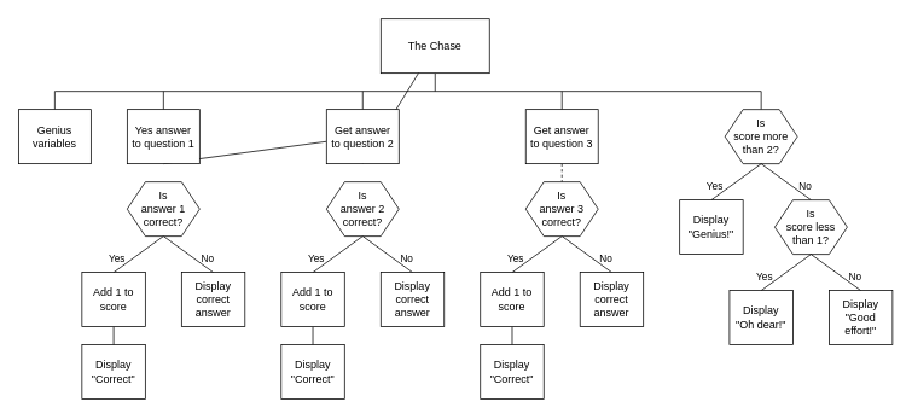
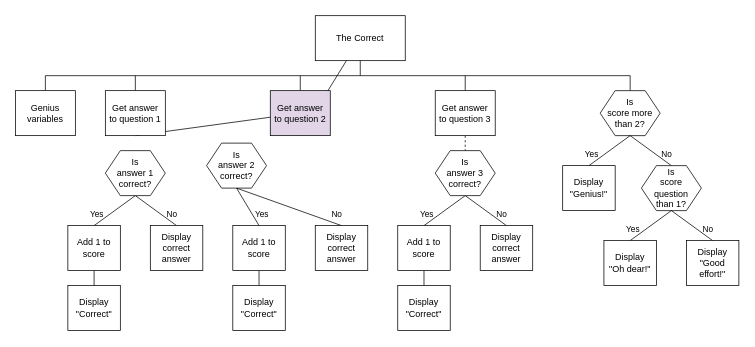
  <mxCell id="0" />
  <mxCell id="1" parent="0" />
  <mxCell id="2" style="edgeStyle=none;shape=connector;rounded=0;orthogonalLoop=1;jettySize=auto;html=1;exitX=0.5;exitY=1;exitDx=0;exitDy=0;labelBackgroundColor=default;strokeColor=default;fontFamily=Helvetica;fontSize=11;fontColor=default;endArrow=none;endFill=0;" parent="1" source="3" edge="1"><mxGeometry relative="1" as="geometry"><mxPoint x="480" y="100" as="targetPoint" /></mxGeometry></mxCell>
- <mxCell id="3" value="The Chase" style="rounded=0;whiteSpace=wrap;html=1;spacingLeft=4;spacingRight=4;" parent="1" vertex="1"><mxGeometry x="420" y="20" width="120" height="60" as="geometry" /></mxCell>
+ <mxCell id="3" value="The Correct" style="rounded=0;whiteSpace=wrap;html=1;spacingLeft=4;spacingRight=4;" parent="1" vertex="1"><mxGeometry x="420" y="20" width="120" height="60" as="geometry" /></mxCell>
  <mxCell id="4" style="rounded=0;orthogonalLoop=1;jettySize=auto;html=1;exitX=0.5;exitY=1;exitDx=0;exitDy=0;endArrow=none;endFill=0;" parent="1" source="6" target="16" edge="1"><mxGeometry relative="1" as="geometry" /></mxCell>
  <mxCell id="5" style="edgeStyle=none;shape=connector;rounded=0;orthogonalLoop=1;jettySize=auto;html=1;exitX=0.5;exitY=0;exitDx=0;exitDy=0;labelBackgroundColor=default;strokeColor=default;fontFamily=Helvetica;fontSize=11;fontColor=default;endArrow=none;endFill=0;" parent="1" source="6" edge="1"><mxGeometry relative="1" as="geometry"><mxPoint x="180" y="100" as="targetPoint" /></mxGeometry></mxCell>
- <mxCell id="6" value="Yes answer to question 1" style="rounded=0;whiteSpace=wrap;html=1;spacingLeft=4;spacingRight=4;" parent="1" vertex="1"><mxGeometry x="140" y="120" width="80" height="60" as="geometry" /></mxCell>
+ <mxCell id="6" value="Get answer to question 1" style="rounded=0;whiteSpace=wrap;html=1;spacingLeft=4;spacingRight=4;" parent="1" vertex="1"><mxGeometry x="140" y="120" width="80" height="60" as="geometry" /></mxCell>
  <mxCell id="7" style="shape=connector;rounded=0;orthogonalLoop=1;jettySize=auto;html=1;exitX=0.5;exitY=1;exitDx=0;exitDy=0;entryX=0.5;entryY=0;entryDx=0;entryDy=0;labelBackgroundColor=default;strokeColor=default;fontFamily=Helvetica;fontSize=11;fontColor=default;endArrow=none;endFill=0;" parent="1" source="9" target="11" edge="1"><mxGeometry relative="1" as="geometry" /></mxCell>
  <mxCell id="8" style="edgeStyle=none;shape=connector;rounded=0;orthogonalLoop=1;jettySize=auto;html=1;exitX=0.5;exitY=1;exitDx=0;exitDy=0;entryX=0.5;entryY=0;entryDx=0;entryDy=0;labelBackgroundColor=default;strokeColor=default;fontFamily=Helvetica;fontSize=11;fontColor=default;endArrow=none;endFill=0;" parent="1" source="9" target="13" edge="1"><mxGeometry relative="1" as="geometry" /></mxCell>
  <mxCell id="9" value="Is&lt;br&gt;answer 1&lt;br&gt;correct?" style="shape=hexagon;perimeter=hexagonPerimeter2;whiteSpace=wrap;html=1;fixedSize=1;spacingLeft=8;spacingRight=8;" parent="1" vertex="1"><mxGeometry x="140" y="200" width="80" height="60" as="geometry" /></mxCell>
  <mxCell id="10" style="edgeStyle=none;shape=connector;rounded=0;orthogonalLoop=1;jettySize=auto;html=1;exitX=0.5;exitY=1;exitDx=0;exitDy=0;entryX=0.5;entryY=0;entryDx=0;entryDy=0;labelBackgroundColor=default;strokeColor=default;fontFamily=Helvetica;fontSize=11;fontColor=default;endArrow=none;endFill=0;" parent="1" source="11" target="12" edge="1"><mxGeometry relative="1" as="geometry" /></mxCell>
  <mxCell id="11" value="Add 1 to score" style="rounded=0;whiteSpace=wrap;html=1;spacingLeft=4;spacingRight=4;" parent="1" vertex="1"><mxGeometry x="90" y="300" width="70" height="60" as="geometry" /></mxCell>
  <mxCell id="12" value="Display &quot;Correct&quot;" style="rounded=0;whiteSpace=wrap;html=1;spacingLeft=4;spacingRight=4;" parent="1" vertex="1"><mxGeometry x="90" y="380" width="70" height="60" as="geometry" /></mxCell>
  <mxCell id="13" value="Display correct answer" style="rounded=0;whiteSpace=wrap;html=1;spacingLeft=4;spacingRight=4;" parent="1" vertex="1"><mxGeometry x="200" y="300" width="70" height="60" as="geometry" /></mxCell>
  <mxCell id="14" style="rounded=0;orthogonalLoop=1;jettySize=auto;html=1;exitX=0.5;exitY=1;exitDx=0;exitDy=0;endArrow=none;endFill=0;" parent="1" source="16" target="3" edge="1"><mxGeometry relative="1" as="geometry" /></mxCell>
  <mxCell id="15" style="edgeStyle=none;shape=connector;rounded=0;orthogonalLoop=1;jettySize=auto;html=1;exitX=0.5;exitY=0;exitDx=0;exitDy=0;labelBackgroundColor=default;strokeColor=default;fontFamily=Helvetica;fontSize=11;fontColor=default;endArrow=none;endFill=0;" parent="1" source="16" edge="1"><mxGeometry relative="1" as="geometry"><mxPoint x="400" y="100" as="targetPoint" /></mxGeometry></mxCell>
- <mxCell id="16" value="Get answer to question 2" style="rounded=0;whiteSpace=wrap;html=1;spacingLeft=4;spacingRight=4;" parent="1" vertex="1"><mxGeometry x="360" y="120" width="80" height="60" as="geometry" /></mxCell>
+ <mxCell id="16" value="Get answer to question 2" style="rounded=0;whiteSpace=wrap;html=1;spacingLeft=4;spacingRight=4;fillColor=#e1d5e7;" parent="1" vertex="1"><mxGeometry x="360" y="120" width="80" height="60" as="geometry" /></mxCell>
  <mxCell id="17" style="shape=connector;rounded=0;orthogonalLoop=1;jettySize=auto;html=1;exitX=0.5;exitY=1;exitDx=0;exitDy=0;entryX=0.5;entryY=0;entryDx=0;entryDy=0;labelBackgroundColor=default;strokeColor=default;fontFamily=Helvetica;fontSize=11;fontColor=default;endArrow=none;endFill=0;" parent="1" source="19" target="21" edge="1"><mxGeometry relative="1" as="geometry" /></mxCell>
  <mxCell id="18" style="edgeStyle=none;shape=connector;rounded=0;orthogonalLoop=1;jettySize=auto;html=1;exitX=0.5;exitY=1;exitDx=0;exitDy=0;entryX=0.5;entryY=0;entryDx=0;entryDy=0;labelBackgroundColor=default;strokeColor=default;fontFamily=Helvetica;fontSize=11;fontColor=default;endArrow=none;endFill=0;" parent="1" source="19" target="23" edge="1"><mxGeometry relative="1" as="geometry" /></mxCell>
- <mxCell id="19" value="Is&lt;br&gt;answer 2&lt;br&gt;correct?" style="shape=hexagon;perimeter=hexagonPerimeter2;whiteSpace=wrap;html=1;fixedSize=1;spacingLeft=8;spacingRight=8;" parent="1" vertex="1"><mxGeometry x="360" y="200" width="80" height="60" as="geometry" /></mxCell>
+ <mxCell id="19" value="Is&lt;br&gt;answer 2&lt;br&gt;correct?" style="shape=hexagon;perimeter=hexagonPerimeter2;whiteSpace=wrap;html=1;fixedSize=1;spacingLeft=8;spacingRight=8;" parent="1" vertex="1"><mxGeometry x="275" y="190" width="80" height="60" as="geometry" /></mxCell>
  <mxCell id="20" style="edgeStyle=none;shape=connector;rounded=0;orthogonalLoop=1;jettySize=auto;html=1;exitX=0.5;exitY=1;exitDx=0;exitDy=0;entryX=0.5;entryY=0;entryDx=0;entryDy=0;labelBackgroundColor=default;strokeColor=default;fontFamily=Helvetica;fontSize=11;fontColor=default;endArrow=none;endFill=0;" parent="1" source="21" target="22" edge="1"><mxGeometry relative="1" as="geometry" /></mxCell>
  <mxCell id="21" value="Add 1 to score" style="rounded=0;whiteSpace=wrap;html=1;spacingLeft=4;spacingRight=4;" parent="1" vertex="1"><mxGeometry x="310" y="300" width="70" height="60" as="geometry" /></mxCell>
  <mxCell id="22" value="Display &quot;Correct&quot;" style="rounded=0;whiteSpace=wrap;html=1;spacingLeft=4;spacingRight=4;" parent="1" vertex="1"><mxGeometry x="310" y="380" width="70" height="60" as="geometry" /></mxCell>
  <mxCell id="23" value="Display correct answer" style="rounded=0;whiteSpace=wrap;html=1;spacingLeft=4;spacingRight=4;" parent="1" vertex="1"><mxGeometry x="420" y="300" width="70" height="60" as="geometry" /></mxCell>
  <mxCell id="24" value="Yes" style="text;html=1;strokeColor=none;fillColor=none;align=right;verticalAlign=middle;whiteSpace=wrap;rounded=0;fontSize=11;fontFamily=Helvetica;fontColor=default;" parent="1" vertex="1"><mxGeometry x="110" y="270" width="30" height="30" as="geometry" /></mxCell>
  <mxCell id="25" value="No" style="text;html=1;strokeColor=none;fillColor=none;align=left;verticalAlign=middle;whiteSpace=wrap;rounded=0;fontSize=11;fontFamily=Helvetica;fontColor=default;" parent="1" vertex="1"><mxGeometry x="220" y="270" width="30" height="30" as="geometry" /></mxCell>
  <mxCell id="26" value="Yes" style="text;html=1;strokeColor=none;fillColor=none;align=right;verticalAlign=middle;whiteSpace=wrap;rounded=0;fontSize=11;fontFamily=Helvetica;fontColor=default;" parent="1" vertex="1"><mxGeometry x="330" y="270" width="30" height="30" as="geometry" /></mxCell>
  <mxCell id="27" value="No" style="text;html=1;strokeColor=none;fillColor=none;align=left;verticalAlign=middle;whiteSpace=wrap;rounded=0;fontSize=11;fontFamily=Helvetica;fontColor=default;" parent="1" vertex="1"><mxGeometry x="440" y="270" width="30" height="30" as="geometry" /></mxCell>
  <mxCell id="28" style="rounded=0;orthogonalLoop=1;jettySize=auto;html=1;exitX=0.5;exitY=1;exitDx=0;exitDy=0;entryX=0.5;entryY=0;entryDx=0;entryDy=0;endArrow=none;endFill=0;dashed=1;" parent="1" source="30" target="33" edge="1"><mxGeometry relative="1" as="geometry" /></mxCell>
  <mxCell id="29" style="edgeStyle=none;shape=connector;rounded=0;orthogonalLoop=1;jettySize=auto;html=1;exitX=0.5;exitY=0;exitDx=0;exitDy=0;labelBackgroundColor=default;strokeColor=default;fontFamily=Helvetica;fontSize=11;fontColor=default;endArrow=none;endFill=0;" parent="1" source="30" edge="1"><mxGeometry relative="1" as="geometry"><mxPoint x="620" y="100" as="targetPoint" /></mxGeometry></mxCell>
  <mxCell id="30" value="Get answer to question 3" style="rounded=0;whiteSpace=wrap;html=1;spacingLeft=4;spacingRight=4;" parent="1" vertex="1"><mxGeometry x="580" y="120" width="80" height="60" as="geometry" /></mxCell>
  <mxCell id="31" style="shape=connector;rounded=0;orthogonalLoop=1;jettySize=auto;html=1;exitX=0.5;exitY=1;exitDx=0;exitDy=0;entryX=0.5;entryY=0;entryDx=0;entryDy=0;labelBackgroundColor=default;strokeColor=default;fontFamily=Helvetica;fontSize=11;fontColor=default;endArrow=none;endFill=0;" parent="1" source="33" target="35" edge="1"><mxGeometry relative="1" as="geometry" /></mxCell>
  <mxCell id="32" style="edgeStyle=none;shape=connector;rounded=0;orthogonalLoop=1;jettySize=auto;html=1;exitX=0.5;exitY=1;exitDx=0;exitDy=0;entryX=0.5;entryY=0;entryDx=0;entryDy=0;labelBackgroundColor=default;strokeColor=default;fontFamily=Helvetica;fontSize=11;fontColor=default;endArrow=none;endFill=0;" parent="1" source="33" target="37" edge="1"><mxGeometry relative="1" as="geometry" /></mxCell>
  <mxCell id="33" value="Is&lt;br&gt;answer 3&lt;br&gt;correct?" style="shape=hexagon;perimeter=hexagonPerimeter2;whiteSpace=wrap;html=1;fixedSize=1;spacingLeft=8;spacingRight=8;" parent="1" vertex="1"><mxGeometry x="580" y="200" width="80" height="60" as="geometry" /></mxCell>
  <mxCell id="34" style="edgeStyle=none;shape=connector;rounded=0;orthogonalLoop=1;jettySize=auto;html=1;exitX=0.5;exitY=1;exitDx=0;exitDy=0;entryX=0.5;entryY=0;entryDx=0;entryDy=0;labelBackgroundColor=default;strokeColor=default;fontFamily=Helvetica;fontSize=11;fontColor=default;endArrow=none;endFill=0;" parent="1" source="35" target="36" edge="1"><mxGeometry relative="1" as="geometry" /></mxCell>
  <mxCell id="35" value="Add 1 to score" style="rounded=0;whiteSpace=wrap;html=1;spacingLeft=4;spacingRight=4;" parent="1" vertex="1"><mxGeometry x="530" y="300" width="70" height="60" as="geometry" /></mxCell>
  <mxCell id="36" value="Display &quot;Correct&quot;" style="rounded=0;whiteSpace=wrap;html=1;spacingLeft=4;spacingRight=4;" parent="1" vertex="1"><mxGeometry x="530" y="380" width="70" height="60" as="geometry" /></mxCell>
  <mxCell id="37" value="Display correct answer" style="rounded=0;whiteSpace=wrap;html=1;spacingLeft=4;spacingRight=4;" parent="1" vertex="1"><mxGeometry x="640" y="300" width="70" height="60" as="geometry" /></mxCell>
  <mxCell id="38" value="Yes" style="text;html=1;strokeColor=none;fillColor=none;align=right;verticalAlign=middle;whiteSpace=wrap;rounded=0;fontSize=11;fontFamily=Helvetica;fontColor=default;" parent="1" vertex="1"><mxGeometry x="550" y="270" width="30" height="30" as="geometry" /></mxCell>
  <mxCell id="39" value="No" style="text;html=1;strokeColor=none;fillColor=none;align=left;verticalAlign=middle;whiteSpace=wrap;rounded=0;fontSize=11;fontFamily=Helvetica;fontColor=default;" parent="1" vertex="1"><mxGeometry x="660" y="270" width="30" height="30" as="geometry" /></mxCell>
  <mxCell id="40" style="edgeStyle=none;shape=connector;rounded=0;orthogonalLoop=1;jettySize=auto;html=1;exitX=0.5;exitY=0;exitDx=0;exitDy=0;labelBackgroundColor=default;strokeColor=default;fontFamily=Helvetica;fontSize=11;fontColor=default;endArrow=none;endFill=0;" parent="1" source="41" edge="1"><mxGeometry relative="1" as="geometry"><mxPoint x="840" y="100" as="targetPoint" /></mxGeometry></mxCell>
  <mxCell id="41" value="Is&lt;br&gt;score more than 2?" style="shape=hexagon;perimeter=hexagonPerimeter2;whiteSpace=wrap;html=1;fixedSize=1;spacingLeft=6;spacingRight=6;" parent="1" vertex="1"><mxGeometry x="800" y="120" width="80" height="60" as="geometry" /></mxCell>
  <mxCell id="42" style="shape=connector;rounded=0;orthogonalLoop=1;jettySize=auto;html=1;entryX=0.5;entryY=0;entryDx=0;entryDy=0;labelBackgroundColor=default;strokeColor=default;fontFamily=Helvetica;fontSize=11;fontColor=default;endArrow=none;endFill=0;exitX=0.5;exitY=1;exitDx=0;exitDy=0;" parent="1" source="41" target="44" edge="1"><mxGeometry relative="1" as="geometry"><mxPoint x="840" y="180" as="sourcePoint" /></mxGeometry></mxCell>
  <mxCell id="43" style="edgeStyle=none;shape=connector;rounded=0;orthogonalLoop=1;jettySize=auto;html=1;labelBackgroundColor=default;strokeColor=default;fontFamily=Helvetica;fontSize=11;fontColor=default;endArrow=none;endFill=0;exitX=0.5;exitY=1;exitDx=0;exitDy=0;entryX=0.5;entryY=0;entryDx=0;entryDy=0;" parent="1" source="41" target="47" edge="1"><mxGeometry relative="1" as="geometry"><mxPoint x="840" y="200" as="sourcePoint" /><mxPoint x="860" y="230" as="targetPoint" /></mxGeometry></mxCell>
  <mxCell id="44" value="Display &quot;Genius!&quot;" style="rounded=0;whiteSpace=wrap;html=1;spacingLeft=4;spacingRight=4;" parent="1" vertex="1"><mxGeometry x="750" y="220" width="70" height="60" as="geometry" /></mxCell>
  <mxCell id="45" value="Yes" style="text;html=1;strokeColor=none;fillColor=none;align=right;verticalAlign=middle;whiteSpace=wrap;rounded=0;fontSize=11;fontFamily=Helvetica;fontColor=default;" parent="1" vertex="1"><mxGeometry x="770" y="190" width="30" height="30" as="geometry" /></mxCell>
  <mxCell id="46" value="No" style="text;html=1;strokeColor=none;fillColor=none;align=left;verticalAlign=middle;whiteSpace=wrap;rounded=0;fontSize=11;fontFamily=Helvetica;fontColor=default;" parent="1" vertex="1"><mxGeometry x="880" y="190" width="30" height="30" as="geometry" /></mxCell>
- <mxCell id="47" value="Is&lt;br&gt;score less than 1?" style="shape=hexagon;perimeter=hexagonPerimeter2;whiteSpace=wrap;html=1;fixedSize=1;spacingLeft=6;spacingRight=6;" parent="1" vertex="1"><mxGeometry x="855" y="220" width="80" height="60" as="geometry" /></mxCell>
+ <mxCell id="47" value="Is&lt;br&gt;score question than 1?" style="shape=hexagon;perimeter=hexagonPerimeter2;whiteSpace=wrap;html=1;fixedSize=1;spacingLeft=6;spacingRight=6;" parent="1" vertex="1"><mxGeometry x="855" y="220" width="80" height="60" as="geometry" /></mxCell>
  <mxCell id="48" style="shape=connector;rounded=0;orthogonalLoop=1;jettySize=auto;html=1;entryX=0.5;entryY=0;entryDx=0;entryDy=0;labelBackgroundColor=default;strokeColor=default;fontFamily=Helvetica;fontSize=11;fontColor=default;endArrow=none;endFill=0;exitX=0.5;exitY=1;exitDx=0;exitDy=0;" parent="1" source="47" target="50" edge="1"><mxGeometry relative="1" as="geometry"><mxPoint x="895" y="280" as="sourcePoint" /></mxGeometry></mxCell>
  <mxCell id="49" style="edgeStyle=none;shape=connector;rounded=0;orthogonalLoop=1;jettySize=auto;html=1;entryX=0.5;entryY=0;entryDx=0;entryDy=0;labelBackgroundColor=default;strokeColor=default;fontFamily=Helvetica;fontSize=11;fontColor=default;endArrow=none;endFill=0;exitX=0.5;exitY=1;exitDx=0;exitDy=0;" parent="1" source="47" target="51" edge="1"><mxGeometry relative="1" as="geometry"><mxPoint x="960" y="280" as="sourcePoint" /></mxGeometry></mxCell>
  <mxCell id="50" value="Display &quot;Oh dear!&quot;" style="rounded=0;whiteSpace=wrap;html=1;spacingLeft=4;spacingRight=4;" parent="1" vertex="1"><mxGeometry x="805" y="320" width="70" height="60" as="geometry" /></mxCell>
  <mxCell id="51" value="Display &quot;Good effort!&quot;" style="rounded=0;whiteSpace=wrap;html=1;spacingLeft=4;spacingRight=4;" parent="1" vertex="1"><mxGeometry x="915" y="320" width="70" height="60" as="geometry" /></mxCell>
  <mxCell id="52" value="Yes" style="text;html=1;strokeColor=none;fillColor=none;align=right;verticalAlign=middle;whiteSpace=wrap;rounded=0;fontSize=11;fontFamily=Helvetica;fontColor=default;" parent="1" vertex="1"><mxGeometry x="825" y="290" width="30" height="30" as="geometry" /></mxCell>
  <mxCell id="53" value="No" style="text;html=1;strokeColor=none;fillColor=none;align=left;verticalAlign=middle;whiteSpace=wrap;rounded=0;fontSize=11;fontFamily=Helvetica;fontColor=default;" parent="1" vertex="1"><mxGeometry x="935" y="290" width="30" height="30" as="geometry" /></mxCell>
  <mxCell id="54" value="" style="endArrow=none;html=1;rounded=0;labelBackgroundColor=default;strokeColor=default;fontFamily=Helvetica;fontSize=11;fontColor=default;shape=connector;" parent="1" edge="1"><mxGeometry width="50" height="50" relative="1" as="geometry"><mxPoint x="60" y="100" as="sourcePoint" /><mxPoint x="840" y="100" as="targetPoint" /></mxGeometry></mxCell>
  <mxCell id="55" style="rounded=0;orthogonalLoop=1;jettySize=auto;html=1;exitX=0.5;exitY=0;exitDx=0;exitDy=0;endArrow=none;endFill=0;" parent="1" source="56" edge="1"><mxGeometry relative="1" as="geometry"><mxPoint x="60" y="100" as="targetPoint" /></mxGeometry></mxCell>
  <mxCell id="56" value="Genius variables" style="rounded=0;whiteSpace=wrap;html=1;" parent="1" vertex="1"><mxGeometry x="20" y="120" width="80" height="60" as="geometry" /></mxCell>
